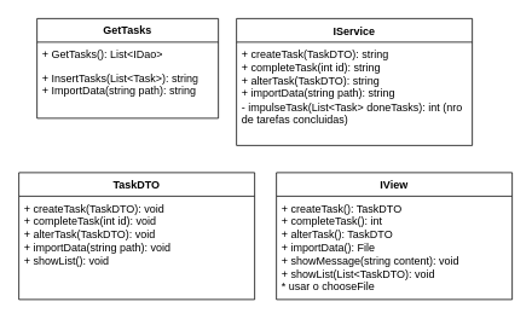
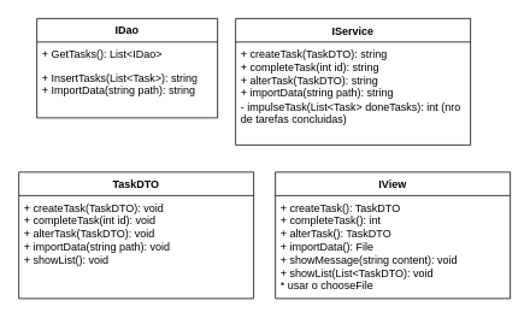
  <mxCell id="0" />
  <mxCell id="1" parent="0" />
- <mxCell id="2" value="&lt;b&gt;GetTasks&lt;/b&gt;" style="swimlane;fontStyle=0;childLayout=stackLayout;horizontal=1;startSize=26;fillColor=none;horizontalStack=0;resizeParent=1;resizeParentMax=0;resizeLast=0;collapsible=1;marginBottom=0;whiteSpace=wrap;html=1;" vertex="1" parent="1"><mxGeometry x="40" y="20" width="200" height="110" as="geometry" /></mxCell>
+ <mxCell id="2" value="&lt;b&gt;IDao&lt;/b&gt;" style="swimlane;fontStyle=0;childLayout=stackLayout;horizontal=1;startSize=26;fillColor=none;horizontalStack=0;resizeParent=1;resizeParentMax=0;resizeLast=0;collapsible=1;marginBottom=0;whiteSpace=wrap;html=1;" vertex="1" parent="1"><mxGeometry x="40" y="20" width="200" height="110" as="geometry" /></mxCell>
  <mxCell id="3" value="+ GetTasks(): List&amp;lt;IDao&amp;gt;" style="text;strokeColor=none;fillColor=none;align=left;verticalAlign=top;spacingLeft=4;spacingRight=4;overflow=hidden;rotatable=0;points=[[0,0.5],[1,0.5]];portConstraint=eastwest;whiteSpace=wrap;html=1;" vertex="1" parent="2"><mxGeometry y="26" width="200" height="26" as="geometry" /></mxCell>
  <mxCell id="4" value="&lt;div&gt;+ InsertTasks(List&amp;lt;Task&amp;gt;): string&lt;/div&gt;&lt;div&gt;+ ImportData(string path): string&lt;/div&gt;" style="text;strokeColor=none;fillColor=none;align=left;verticalAlign=top;spacingLeft=4;spacingRight=4;overflow=hidden;rotatable=0;points=[[0,0.5],[1,0.5]];portConstraint=eastwest;whiteSpace=wrap;html=1;" vertex="1" parent="2"><mxGeometry y="52" width="200" height="58" as="geometry" /></mxCell>
  <mxCell id="5" value="IService" style="swimlane;fontStyle=1;align=center;verticalAlign=top;childLayout=stackLayout;horizontal=1;startSize=26;horizontalStack=0;resizeParent=1;resizeParentMax=0;resizeLast=0;collapsible=1;marginBottom=0;whiteSpace=wrap;html=1;" vertex="1" parent="1"><mxGeometry x="260" y="20" width="260" height="140" as="geometry" /></mxCell>
  <mxCell id="6" value="&lt;div&gt;+ createTask(TaskDTO): string&lt;/div&gt;&lt;div&gt;+ completeTask(int id): string&lt;/div&gt;&lt;div&gt;+ alterTask(TaskDTO): string&lt;/div&gt;&lt;div&gt;+ importData(string path): string&lt;br&gt;&lt;/div&gt;&lt;div&gt;- impulseTask(List&amp;lt;Task&amp;gt; doneTasks): int (nro de tarefas concluidas)&lt;/div&gt;" style="text;strokeColor=none;fillColor=none;align=left;verticalAlign=top;spacingLeft=4;spacingRight=4;overflow=hidden;rotatable=0;points=[[0,0.5],[1,0.5]];portConstraint=eastwest;whiteSpace=wrap;html=1;" vertex="1" parent="5"><mxGeometry y="26" width="260" height="114" as="geometry" /></mxCell>
  <mxCell id="7" value="TaskDTO" style="swimlane;fontStyle=1;align=center;verticalAlign=top;childLayout=stackLayout;horizontal=1;startSize=26;horizontalStack=0;resizeParent=1;resizeParentMax=0;resizeLast=0;collapsible=1;marginBottom=0;whiteSpace=wrap;html=1;" vertex="1" parent="1"><mxGeometry y="190" width="260" height="140" as="geometry" x="20" /></mxCell>
  <mxCell id="8" value="&lt;div&gt;+ createTask(TaskDTO): void&lt;/div&gt;&lt;div&gt;+ completeTask(int id): void&lt;/div&gt;&lt;div&gt;+ alterTask(TaskDTO): void&lt;/div&gt;&lt;div&gt;+ importData(string path): void&lt;br&gt;&lt;/div&gt;&lt;div&gt;+ showList(): void&lt;br&gt;&lt;/div&gt;&lt;div&gt;&lt;br&gt;&lt;/div&gt;" style="text;strokeColor=none;fillColor=none;align=left;verticalAlign=top;spacingLeft=4;spacingRight=4;overflow=hidden;rotatable=0;points=[[0,0.5],[1,0.5]];portConstraint=eastwest;whiteSpace=wrap;html=1;" vertex="1" parent="7"><mxGeometry y="26" width="260" height="114" as="geometry" /></mxCell>
  <mxCell id="9" value="IView" style="swimlane;fontStyle=1;align=center;verticalAlign=top;childLayout=stackLayout;horizontal=1;startSize=26;horizontalStack=0;resizeParent=1;resizeParentMax=0;resizeLast=0;collapsible=1;marginBottom=0;whiteSpace=wrap;html=1;" vertex="1" parent="1"><mxGeometry x="304" y="190" width="260" height="140" as="geometry" /></mxCell>
  <mxCell id="10" value="&lt;div&gt;+ createTask(): TaskDTO&lt;/div&gt;&lt;div&gt;+ completeTask(): int &lt;br&gt;&lt;/div&gt;&lt;div&gt;+ alterTask(): TaskDTO&lt;br&gt;&lt;/div&gt;&lt;div&gt;+ importData(): File&lt;/div&gt;&lt;div&gt;+ showMessage(string content): void&lt;/div&gt;&lt;div&gt;+ showList(List&amp;lt;TaskDTO): void&lt;/div&gt;&lt;div&gt;* usar o chooseFile&lt;br&gt;&lt;/div&gt;" style="text;strokeColor=none;fillColor=none;align=left;verticalAlign=top;spacingLeft=4;spacingRight=4;overflow=hidden;rotatable=0;points=[[0,0.5],[1,0.5]];portConstraint=eastwest;whiteSpace=wrap;html=1;" vertex="1" parent="9"><mxGeometry y="26" width="260" height="114" as="geometry" /></mxCell>
